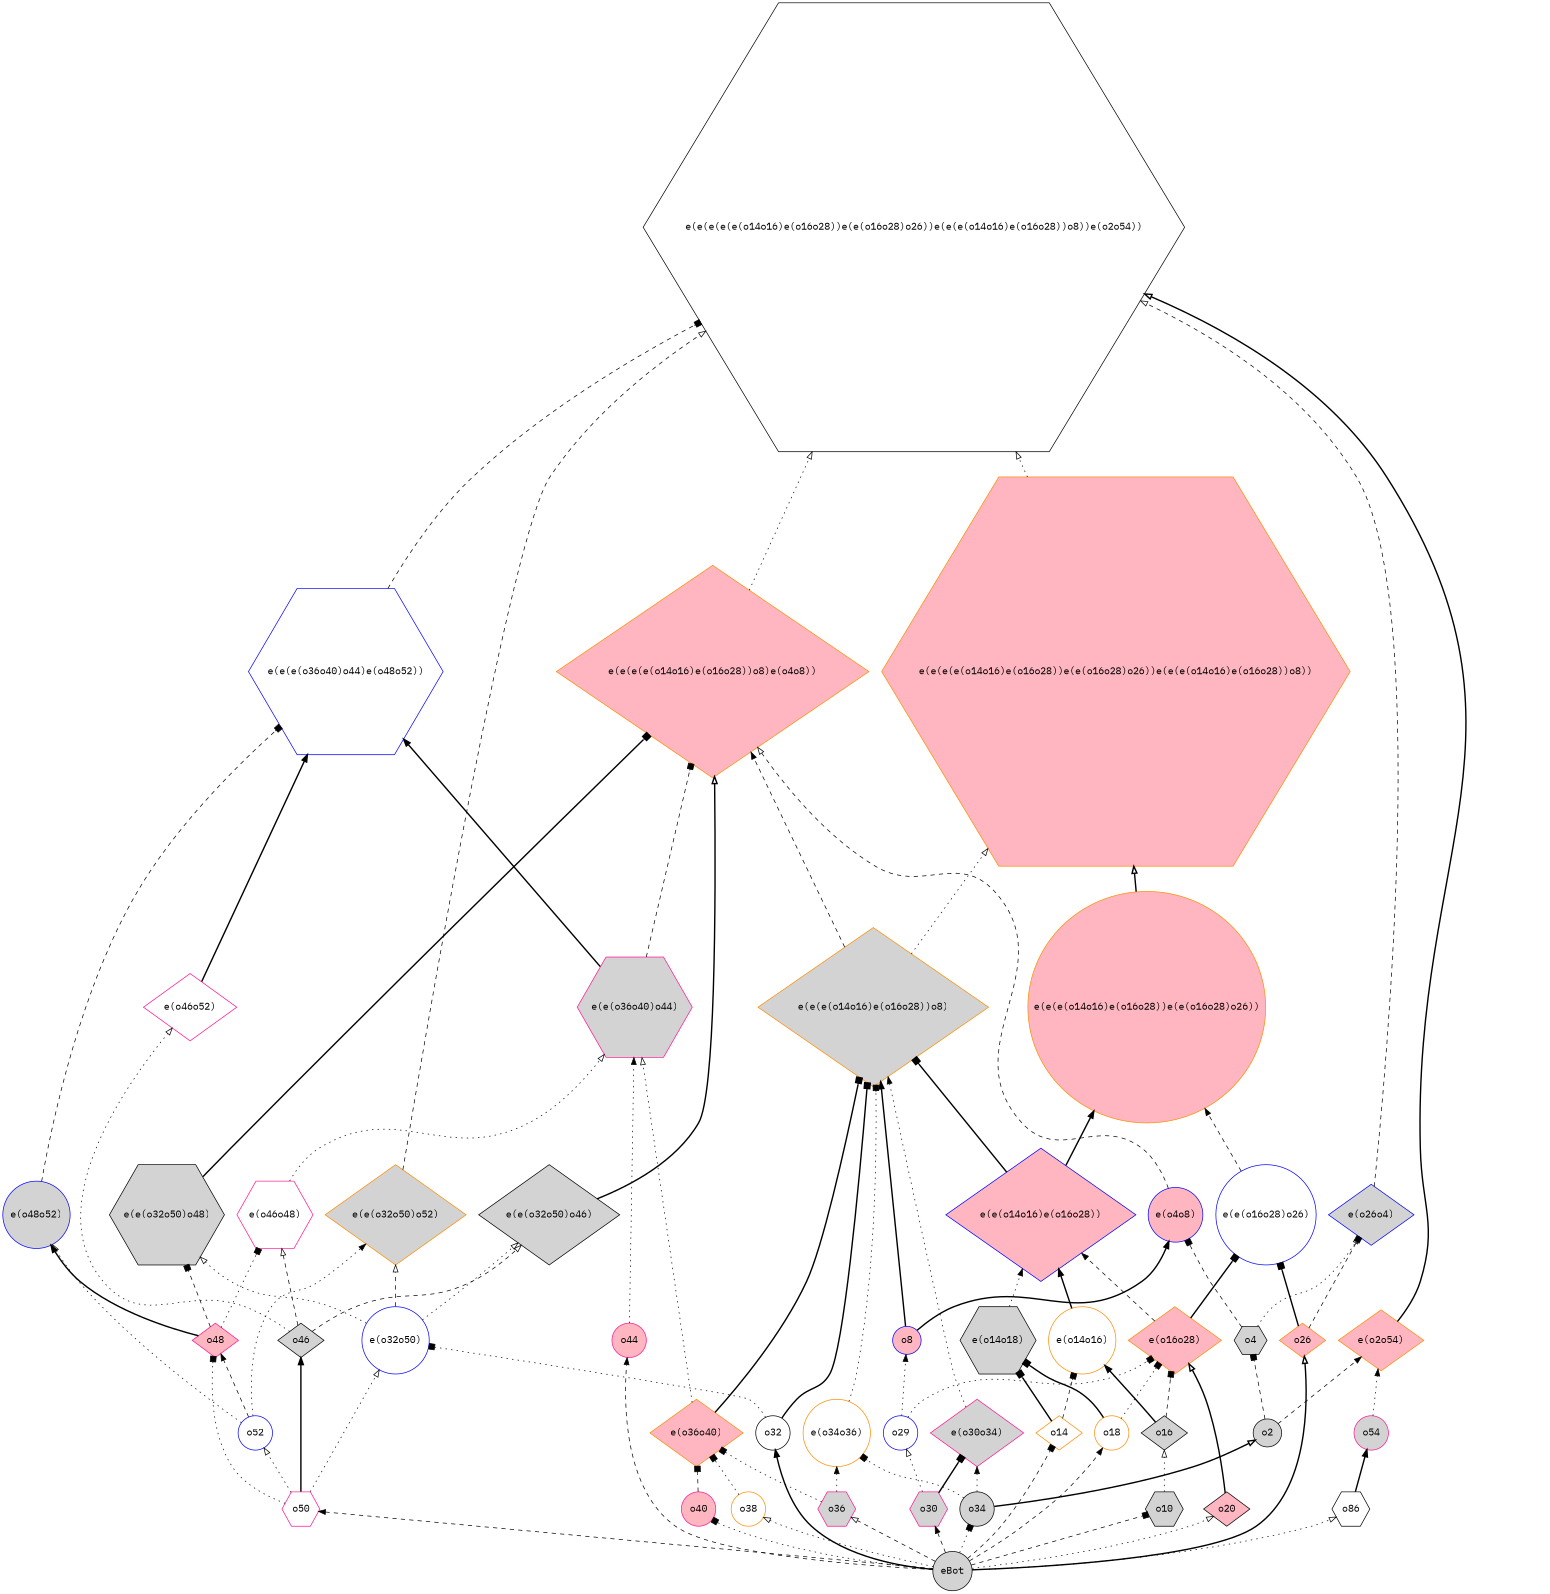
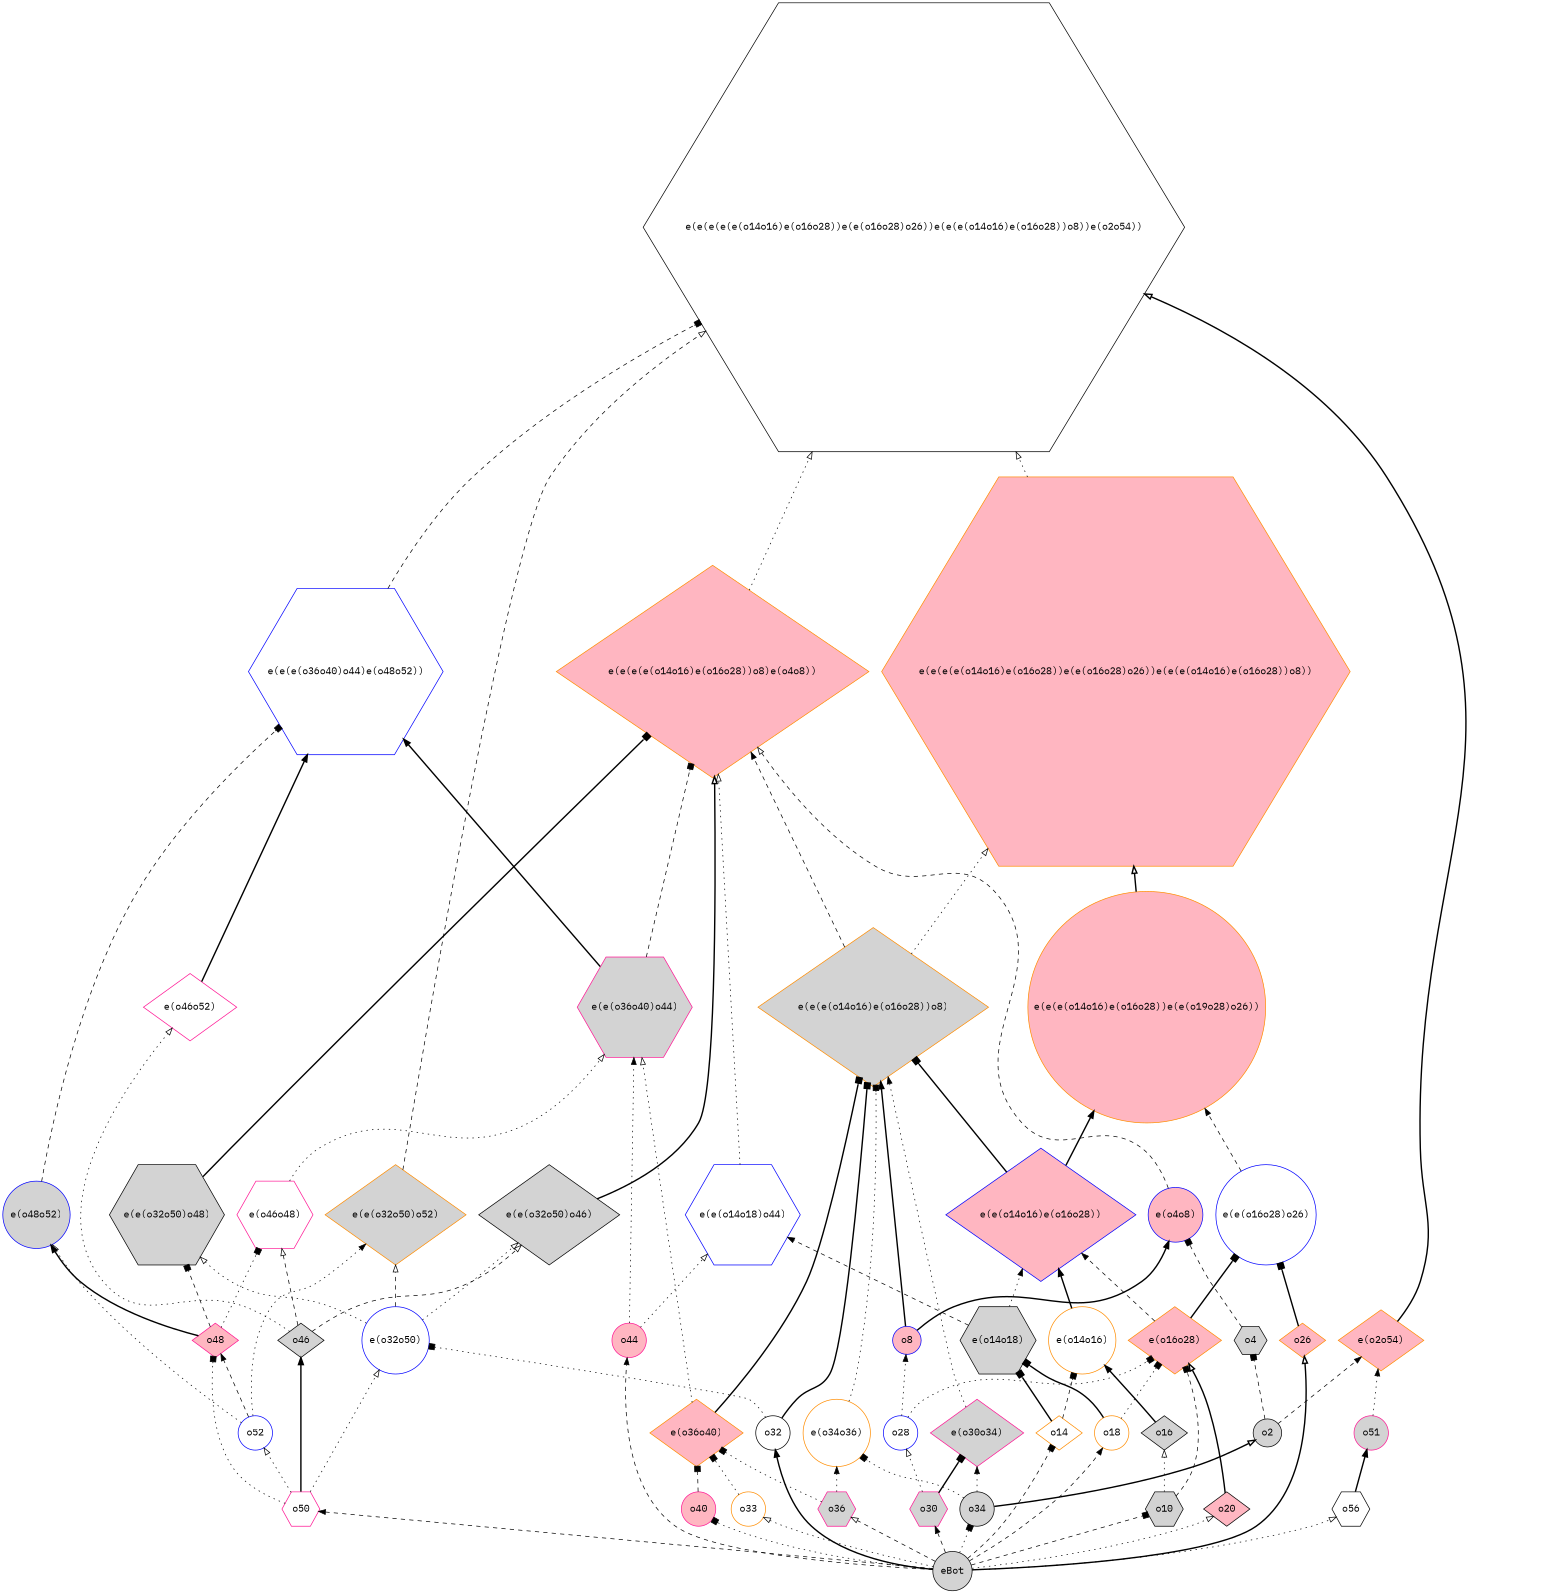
  strict digraph {
    fontname="IBM Plex Mono"
    rankdir=BT
    node [color=black fillcolor=lightgrey fontname="IBM Plex Mono" shape=ellipse style=filled]
    edge [arrowhead=box fontname="IBM Plex Mono" style=dotted]
    "e(o14o18)" [height=1.336 shape=hexagon width=1.336]
    "e(e(o14o16)e(o16o28))" [color=blue fillcolor=lightpink height=2.6359 shape=diamond width=2.6359]
-   "e(e(e(o14o16)e(o16o28))e(e(o16o28)o26))" [color=darkorange fillcolor=lightpink height=4.5857 width=4.5857]
+   "e(e(o14o18)o44)" [color=blue fillcolor=white height=1.9859 shape=hexagon width=1.9859]
+   "e(e(e(o14o16)e(o16o28))e(e(o16o28)o26))" [color=darkorange fillcolor=lightpink height=4.5857 width=4.5857 label="e(e(e(o14o16)e(o16o28))e(e(o19o28)o26))"]
    "e(e(e(o14o16)e(o16o28))o8)" [color=darkorange height=3.1594 shape=diamond width=3.1594]
    "e(e(e(e(o14o16)e(o16o28))o8)e(o4o8))" [color=darkorange fillcolor=lightpink height=4.2066 shape=diamond width=4.2066]
    "e(e(e(e(o14o16)e(o16o28))e(e(o16o28)o26))e(e(e(o14o16)e(o16o28))o8))" [color=darkorange fillcolor=lightpink height=7.709 shape=hexagon width=7.709]
    "e(e(e(e(e(o14o16)e(o16o28))e(e(o16o28)o26))e(e(e(o14o16)e(o16o28))o8))e(o2o54))" [fillcolor=white height=8.8825 shape=hexagon width=8.8825]
    "e(e(o16o28)o26)" [color=blue fillcolor=white height=1.9859 width=1.9859]
    "e(o4o8)" [color=blue fillcolor=lightpink height=1.0832 width=1.0832]
    "e(o34o36)" [color=darkorange fillcolor=white height=1.336 width=1.336]
    o16 [height=0.68605 shape=diamond width=0.68605]
    "e(o16o28)" [color=darkorange fillcolor=lightpink height=1.336 shape=diamond width=1.336]
    "e(o14o16)" [color=darkorange fillcolor=white height=1.336 width=1.336]
    o50 [color=deeppink fillcolor=white height=0.68605 shape=hexagon width=0.68605]
    o48 [color=deeppink fillcolor=lightpink height=0.68605 shape=diamond width=0.68605]
    "e(o32o50)" [color=blue fillcolor=white height=1.336 width=1.336]
    o52 [color=blue fillcolor=white height=0.68605 width=0.68605]
    o46 [height=0.68605 shape=diamond width=0.68605]
    "e(o48o52)" [color=blue height=1.336 width=1.336]
    "e(o46o48)" [color=deeppink fillcolor=white height=1.336 shape=hexagon width=1.336]
    "e(e(o32o50)o48)" [height=1.9859 shape=hexagon width=1.9859]
    "e(e(o32o50)o52)" [color=darkorange height=1.9859 shape=diamond width=1.9859]
    "e(e(o32o50)o46)" [height=1.9859 shape=diamond width=1.9859]
    "e(o46o52)" [color=deeppink fillcolor=white height=1.336 shape=diamond width=1.336]
    "e(e(e(o36o40)o44)e(o48o52))" [color=blue fillcolor=white height=3.2858 shape=hexagon width=3.2858]
    "e(e(o36o40)o44)" [color=deeppink height=1.9859 shape=hexagon width=1.9859]
-   "e(o26o4)" [color=blue height=1.2096 shape=diamond width=1.2096]
    o14 [color=darkorange fillcolor=white height=0.68605 shape=diamond width=0.68605]
    o8 [color=blue fillcolor=lightpink height=0.55967 width=0.55967]
    o40 [color=deeppink fillcolor=lightpink height=0.68605 width=0.68605]
    "e(o36o40)" [color=darkorange fillcolor=lightpink height=1.336 shape=diamond width=1.336]
-   o38 [color=darkorange fillcolor=white height=0.68605 width=0.68605]
+   o38 [color=darkorange fillcolor=white height=0.68605 width=0.68605 label=o33]
    o44 [color=deeppink fillcolor=lightpink height=0.68605 width=0.68605]
    "e(o30o34)" [color=deeppink height=1.336 shape=diamond width=1.336]
    o36 [color=deeppink height=0.68605 shape=hexagon width=0.68605]
    o10 [height=0.68605 shape=hexagon width=0.68605]
    o34 [height=0.68605 width=0.68605]
    o2 [height=0.55967 width=0.55967]
    o26 [color=darkorange fillcolor=lightpink height=0.68605 shape=diamond width=0.68605]
    "e(o2o54)" [color=darkorange fillcolor=lightpink height=1.2096 shape=diamond width=1.2096]
    o4 [height=0.55967 shape=hexagon width=0.55967]
    eBot [height=0.77632 width=0.77632]
    o30 [color=deeppink height=0.68605 shape=hexagon width=0.68605]
    o32 [fillcolor=white height=0.68605 width=0.68605]
-   o56 [fillcolor=white height=0.68605 shape=hexagon width=0.68605 label=o86]
+   o56 [fillcolor=white height=0.68605 shape=hexagon width=0.68605]
    o20 [fillcolor=lightpink height=0.68605 shape=diamond width=0.68605]
    o18 [color=darkorange fillcolor=white height=0.68605 width=0.68605]
-   o28 [color=blue fillcolor=white height=0.68605 width=0.68605 label=o29]
-   o54 [color=deeppink height=0.68605 width=0.68605]
+   o28 [color=blue fillcolor=white height=0.68605 width=0.68605]
+   o54 [color=deeppink height=0.68605 width=0.68605 label=o51]
    "e(o14o18)" -> "e(e(o14o16)e(o16o28))" [arrowhead=normal]
+   "e(o14o18)" -> "e(e(o14o18)o44)" [arrowhead=normal style=dashed]
    "e(e(o14o16)e(o16o28))" -> "e(e(e(o14o16)e(o16o28))e(e(o16o28)o26))" [arrowhead=normal style=bold]
    "e(e(o14o16)e(o16o28))" -> "e(e(e(o14o16)e(o16o28))o8)" [style=bold]
+   "e(e(o14o18)o44)" -> "e(e(e(e(o14o16)e(o16o28))o8)e(o4o8))" [arrowhead=onormal]
    "e(e(e(o14o16)e(o16o28))e(e(o16o28)o26))" -> "e(e(e(e(o14o16)e(o16o28))e(e(o16o28)o26))e(e(e(o14o16)e(o16o28))o8))" [arrowhead=onormal style=bold]
    "e(e(e(o14o16)e(o16o28))o8)" -> "e(e(e(e(o14o16)e(o16o28))o8)e(o4o8))" [arrowhead=normal style=dashed]
    "e(e(e(o14o16)e(o16o28))o8)" -> "e(e(e(e(o14o16)e(o16o28))e(e(o16o28)o26))e(e(e(o14o16)e(o16o28))o8))" [arrowhead=onormal]
    "e(e(e(e(o14o16)e(o16o28))o8)e(o4o8))" -> "e(e(e(e(e(o14o16)e(o16o28))e(e(o16o28)o26))e(e(e(o14o16)e(o16o28))o8))e(o2o54))" [arrowhead=onormal]
    "e(e(e(e(o14o16)e(o16o28))e(e(o16o28)o26))e(e(e(o14o16)e(o16o28))o8))" -> "e(e(e(e(e(o14o16)e(o16o28))e(e(o16o28)o26))e(e(e(o14o16)e(o16o28))o8))e(o2o54))" [arrowhead=onormal]
    "e(e(o16o28)o26)" -> "e(e(e(o14o16)e(o16o28))e(e(o16o28)o26))" [arrowhead=normal style=dashed]
    "e(o4o8)" -> "e(e(e(e(o14o16)e(o16o28))o8)e(o4o8))" [arrowhead=onormal style=dashed]
    "e(o34o36)" -> "e(e(e(o14o16)e(o16o28))o8)"
-   o16 -> "e(o16o28)" [style=dashed]
+   o10 -> "e(o16o28)" [style=dashed]
    o16 -> "e(o14o16)" [arrowhead=normal style=bold]
    "e(o16o28)" -> "e(e(o14o16)e(o16o28))" [arrowhead=normal style=dashed]
    "e(o16o28)" -> "e(e(o16o28)o26)" [style=bold]
    "e(o14o16)" -> "e(e(o14o16)e(o16o28))" [arrowhead=normal style=bold]
    o50 -> o48
    o50 -> "e(o32o50)" [arrowhead=onormal]
    o50 -> o52 [arrowhead=onormal]
    o50 -> o46 [arrowhead=normal style=bold]
    o48 -> "e(o48o52)" [arrowhead=normal style=bold]
    o48 -> "e(o46o48)"
    o48 -> "e(e(o32o50)o48)" [style=dashed]
    "e(o32o50)" -> "e(e(o32o50)o48)" [arrowhead=onormal]
    "e(o32o50)" -> "e(e(o32o50)o52)" [arrowhead=onormal style=dashed]
    "e(o32o50)" -> "e(e(o32o50)o46)" [arrowhead=onormal]
    o52 -> o48 [arrowhead=normal style=dashed]
    o52 -> "e(o48o52)" [arrowhead=onormal]
    o52 -> "e(e(o32o50)o52)" [arrowhead=normal]
    o46 -> "e(o46o48)" [arrowhead=onormal style=dashed]
    o46 -> "e(e(o32o50)o46)" [arrowhead=onormal style=dashed]
    o46 -> "e(o46o52)" [arrowhead=onormal]
    "e(o48o52)" -> "e(e(e(o36o40)o44)e(o48o52))" [style=dashed]
    "e(o46o48)" -> "e(e(o36o40)o44)" [arrowhead=onormal]
    "e(e(o32o50)o48)" -> "e(e(e(e(o14o16)e(o16o28))o8)e(o4o8))" [style=bold]
    "e(e(o32o50)o52)" -> "e(e(e(e(e(o14o16)e(o16o28))e(e(o16o28)o26))e(e(e(o14o16)e(o16o28))o8))e(o2o54))" [arrowhead=onormal style=dashed]
    "e(e(o32o50)o46)" -> "e(e(e(e(o14o16)e(o16o28))o8)e(o4o8))" [arrowhead=onormal style=bold]
    "e(o46o52)" -> "e(e(e(o36o40)o44)e(o48o52))" [arrowhead=normal style=bold]
    "e(e(e(o36o40)o44)e(o48o52))" -> "e(e(e(e(e(o14o16)e(o16o28))e(e(o16o28)o26))e(e(e(o14o16)e(o16o28))o8))e(o2o54))" [style=dashed]
    "e(e(o36o40)o44)" -> "e(e(e(e(o14o16)e(o16o28))o8)e(o4o8))" [style=dashed]
    "e(e(o36o40)o44)" -> "e(e(e(o36o40)o44)e(o48o52))" [arrowhead=normal style=bold]
-   "e(o26o4)" -> "e(e(e(e(e(o14o16)e(o16o28))e(e(o16o28)o26))e(e(e(o14o16)e(o16o28))o8))e(o2o54))" [arrowhead=onormal style=dashed]
    o14 -> "e(o14o18)" [style=bold]
    o14 -> "e(o14o16)" [style=dashed]
    o8 -> "e(e(e(o14o16)e(o16o28))o8)" [arrowhead=normal style=bold]
    o8 -> "e(o4o8)" [arrowhead=normal style=bold]
    o40 -> "e(o36o40)" [style=dashed]
    "e(o36o40)" -> "e(e(e(o14o16)e(o16o28))o8)" [style=bold]
    "e(o36o40)" -> "e(e(o36o40)o44)" [arrowhead=onormal]
    o38 -> "e(o36o40)"
+   o44 -> "e(e(o14o18)o44)" [arrowhead=onormal]
    o44 -> "e(e(o36o40)o44)" [arrowhead=normal]
    "e(o30o34)" -> "e(e(e(o14o16)e(o16o28))o8)" [arrowhead=normal]
    o36 -> "e(o34o36)" [arrowhead=normal]
    o36 -> "e(o36o40)"
    o10 -> o16 [arrowhead=onormal]
    o34 -> "e(o34o36)"
    o34 -> "e(o30o34)" [arrowhead=normal]
    o34 -> o2 [arrowhead=onormal style=bold]
    o2 -> "e(o2o54)" [arrowhead=normal style=dashed]
    o2 -> o4 [style=dashed]
    o26 -> "e(e(o16o28)o26)" [style=bold]
-   o26 -> "e(o26o4)" [style=dashed]
    "e(o2o54)" -> "e(e(e(e(e(o14o16)e(o16o28))e(e(o16o28)o26))e(e(e(o14o16)e(o16o28))o8))e(o2o54))" [arrowhead=onormal style=bold]
    o4 -> "e(o4o8)" [style=dashed]
-   o4 -> "e(o26o4)" [arrowhead=onormal]
    eBot -> o50 [arrowhead=normal style=dashed]
    eBot -> o14 [style=dashed]
    eBot -> o40
    eBot -> o38 [arrowhead=onormal]
    eBot -> o44 [arrowhead=normal style=dashed]
    eBot -> o36 [arrowhead=onormal style=dashed]
    eBot -> o10 [style=dashed]
    eBot -> o34
    eBot -> o26 [arrowhead=onormal style=bold]
    eBot -> o30 [arrowhead=normal style=dashed]
    eBot -> o32 [arrowhead=normal style=bold]
    eBot -> o56 [arrowhead=onormal]
    eBot -> o20 [arrowhead=onormal]
    eBot -> o18 [arrowhead=normal style=dashed]
    o30 -> "e(o30o34)" [style=bold]
    o30 -> o28 [arrowhead=onormal]
    o32 -> "e(e(e(o14o16)e(o16o28))o8)" [style=bold]
    o32 -> "e(o32o50)"
    o56 -> o54 [arrowhead=normal style=bold]
    o20 -> "e(o16o28)" [arrowhead=onormal style=bold]
    o18 -> "e(o14o18)" [style=bold]
    o18 -> "e(o16o28)"
    o28 -> "e(o16o28)"
    o28 -> o8 [arrowhead=normal]
    o54 -> "e(o2o54)" [arrowhead=normal]
  }
